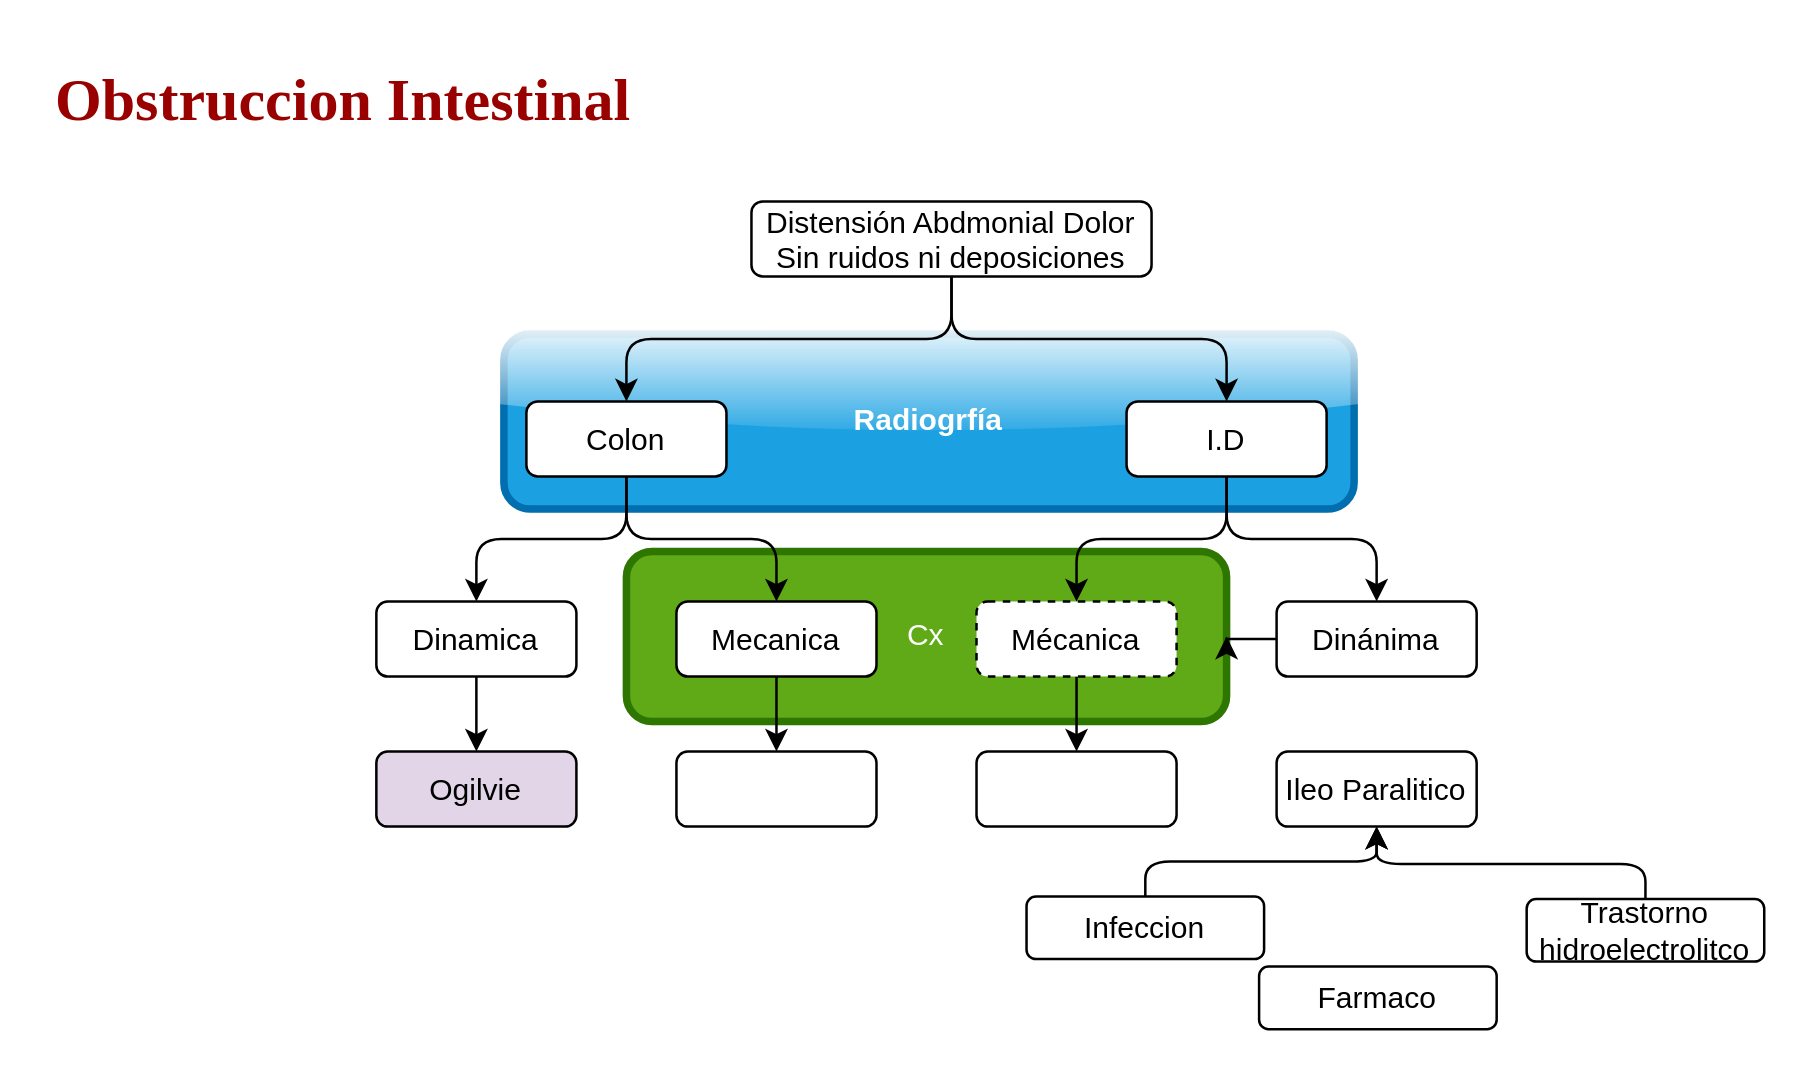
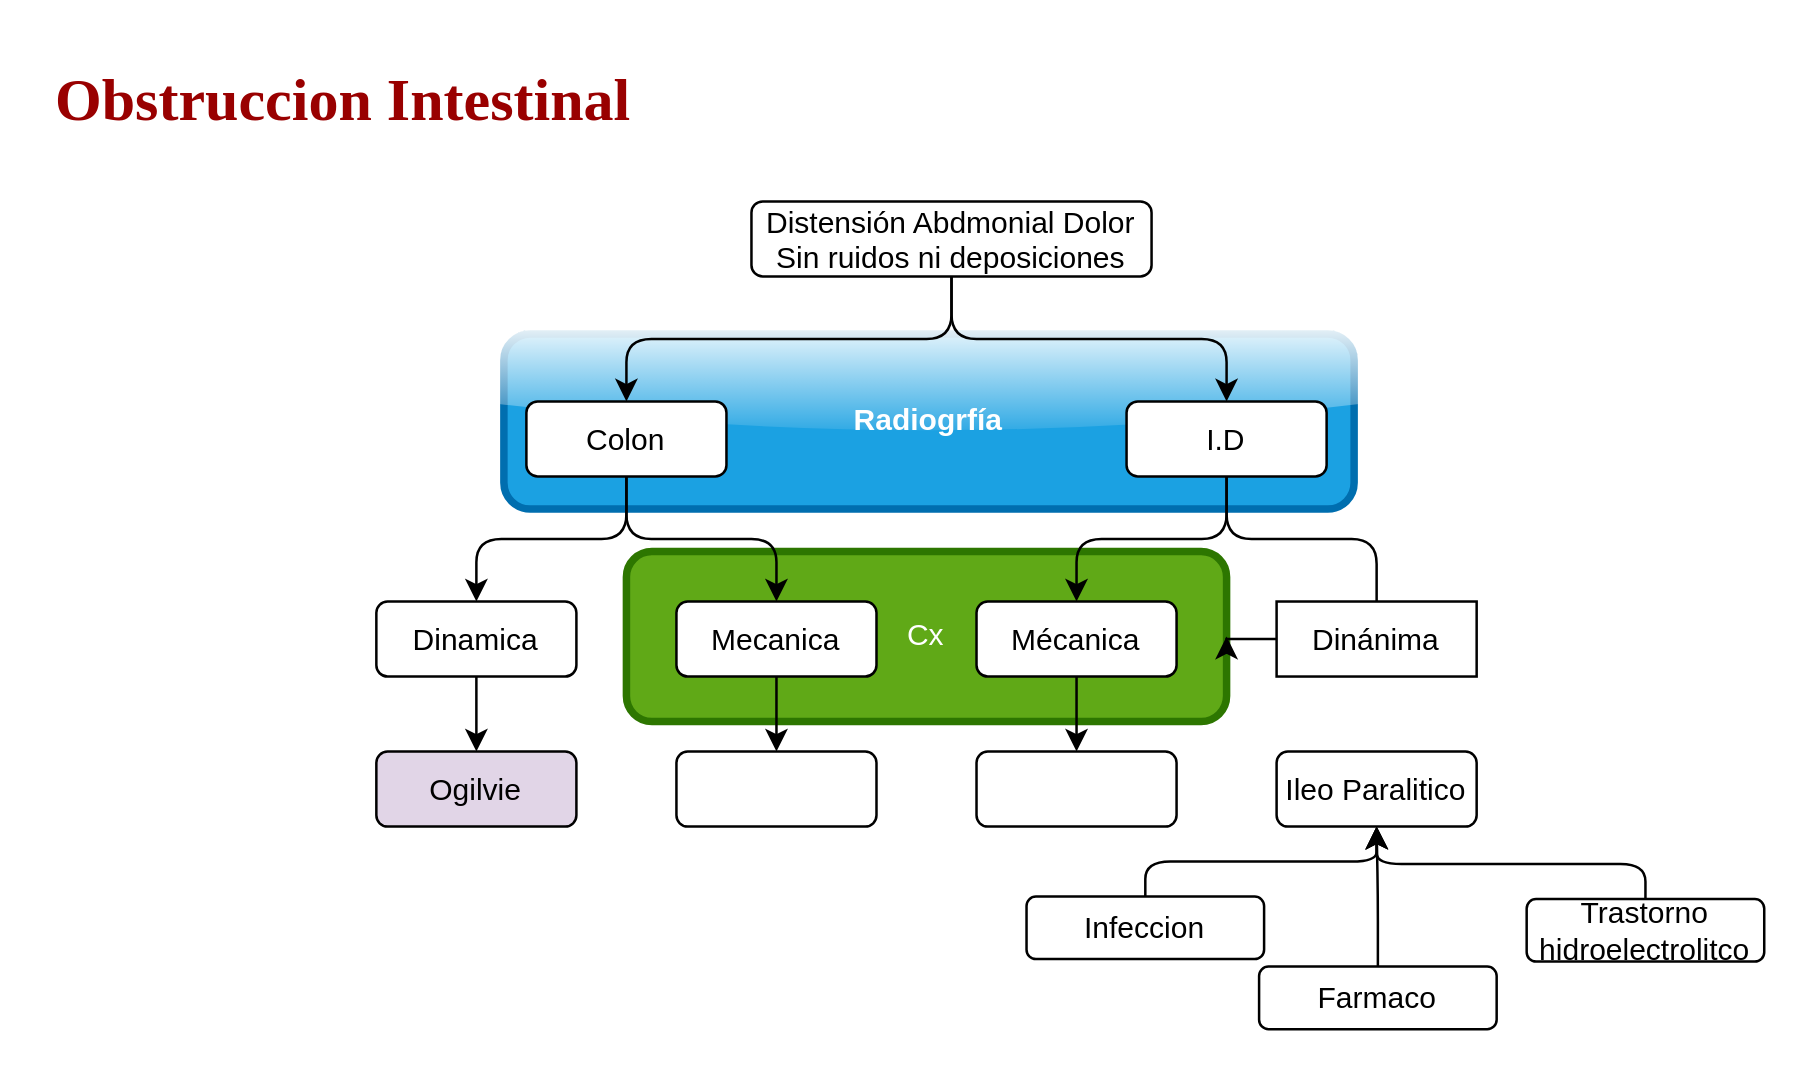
  <mxCell id="0" />
  <mxCell id="1" parent="0" />
  <mxCell id="2" value="Cx" style="rounded=1;whiteSpace=wrap;html=1;fillColor=#60a917;fontColor=#ffffff;strokeColor=#2D7600;strokeWidth=3;glass=0;" vertex="1" parent="1"><mxGeometry x="250" y="220" width="240" height="68" as="geometry" /></mxCell>
  <mxCell id="3" value="&lt;b&gt;Radiogrfía&lt;/b&gt;" style="rounded=1;whiteSpace=wrap;html=1;fillColor=#1ba1e2;strokeColor=#006EAF;glass=1;fontColor=#ffffff;strokeWidth=3;" vertex="1" parent="1"><mxGeometry x="201" y="133" width="340" height="70" as="geometry" /></mxCell>
  <mxCell id="4" value="&lt;div&gt;Obstruccion Intestinal&lt;br&gt;&lt;/div&gt;" style="text;strokeColor=none;fillColor=none;html=1;fontSize=24;fontStyle=1;verticalAlign=middle;align=left;fontColor=#990000;fontFamily=Verdana;" vertex="1" parent="1"><mxGeometry x="20" width="310" height="40" as="geometry" y="20" /></mxCell>
  <mxCell id="5" value="Distensión Abdmonial Dolor&#10;Sin ruidos ni deposiciones" style="ellipse;shape=label;perimeter=rectanglePerimeter;rounded=1;" vertex="1" parent="1"><mxGeometry x="300" y="80" width="160" height="30" as="geometry" /></mxCell>
  <mxCell id="6" value="Colon" style="rounded=1;" vertex="1" parent="1"><mxGeometry x="210" y="160" width="80" height="30" as="geometry" /></mxCell>
  <mxCell id="7" value="" style="edgeStyle=elbowEdgeStyle;elbow=vertical;" edge="1" source="5" target="6" parent="1"><mxGeometry relative="1" as="geometry" /></mxCell>
  <mxCell id="8" value="I.D" style="rounded=1;" vertex="1" parent="1"><mxGeometry x="450" y="160" width="80" height="30" as="geometry" /></mxCell>
  <mxCell id="9" value="" style="edgeStyle=elbowEdgeStyle;elbow=vertical;" edge="1" source="5" target="8" parent="1"><mxGeometry relative="1" as="geometry" /></mxCell>
  <mxCell id="10" value="" style="edgeStyle=orthogonalEdgeStyle;rounded=0;orthogonalLoop=1;jettySize=auto;html=1;" edge="1" parent="1" source="11" target="31"><mxGeometry relative="1" as="geometry" /></mxCell>
  <mxCell id="11" value="Dinamica" style="rounded=1;" vertex="1" parent="1"><mxGeometry x="150" y="240" width="80" height="30" as="geometry" /></mxCell>
  <mxCell id="12" value="" style="edgeStyle=elbowEdgeStyle;elbow=vertical;" edge="1" source="6" target="11" parent="1"><mxGeometry relative="1" as="geometry" /></mxCell>
  <mxCell id="13" value="" style="edgeStyle=orthogonalEdgeStyle;rounded=0;orthogonalLoop=1;jettySize=auto;html=1;" edge="1" parent="1" source="14" target="22"><mxGeometry relative="1" as="geometry" /></mxCell>
  <mxCell id="14" value="Mecanica" style="rounded=1;" vertex="1" parent="1"><mxGeometry x="270" y="240" width="80" height="30" as="geometry" /></mxCell>
  <mxCell id="15" value="" style="edgeStyle=elbowEdgeStyle;elbow=vertical;" edge="1" source="6" target="14" parent="1"><mxGeometry relative="1" as="geometry" /></mxCell>
  <mxCell id="16" value="" style="edgeStyle=orthogonalEdgeStyle;rounded=0;orthogonalLoop=1;jettySize=auto;html=1;" edge="1" parent="1" source="17" target="23"><mxGeometry relative="1" as="geometry" /></mxCell>
- <mxCell id="17" value="Mécanica" style="rounded=1;dashed=1;" vertex="1" parent="1"><mxGeometry x="390" y="240" width="80" height="30" as="geometry" /></mxCell>
+ <mxCell id="17" value="Mécanica" style="rounded=1;" vertex="1" parent="1"><mxGeometry x="390" y="240" width="80" height="30" as="geometry" /></mxCell>
  <mxCell id="18" value="" style="edgeStyle=elbowEdgeStyle;elbow=vertical;" edge="1" source="8" target="17" parent="1"><mxGeometry relative="1" as="geometry" /></mxCell>
  <mxCell id="19" value="" style="edgeStyle=orthogonalEdgeStyle;rounded=0;orthogonalLoop=1;jettySize=auto;html=1;" edge="1" parent="1" source="20" target="2"><mxGeometry relative="1" as="geometry" /></mxCell>
- <mxCell id="20" value="Dinánima" style="rounded=1;" vertex="1" parent="1"><mxGeometry x="510" y="240" width="80" height="30" as="geometry" /></mxCell>
- <mxCell id="21" value="" style="edgeStyle=elbowEdgeStyle;elbow=vertical;" edge="1" source="8" target="20" parent="1"><mxGeometry relative="1" as="geometry" /></mxCell>
+ <mxCell id="20" value="Dinánima" style="rounded=0;" vertex="1" parent="1"><mxGeometry x="510" y="240" width="80" height="30" as="geometry" /></mxCell>
+ <mxCell id="21" value="" style="edgeStyle=elbowEdgeStyle;elbow=vertical;endArrow=none;" edge="1" source="8" target="20" parent="1"><mxGeometry relative="1" as="geometry" /></mxCell>
  <mxCell id="22" value="" style="rounded=1;" vertex="1" parent="1"><mxGeometry x="270" y="300" width="80" height="30" as="geometry" /></mxCell>
  <mxCell id="23" value="" style="rounded=1;" vertex="1" parent="1"><mxGeometry x="390" y="300" width="80" height="30" as="geometry" /></mxCell>
  <mxCell id="24" value="Ileo Paralitico" style="rounded=1;" vertex="1" parent="1"><mxGeometry x="510" y="300" width="80" height="30" as="geometry" /></mxCell>
  <mxCell id="25" style="edgeStyle=elbowEdgeStyle;rounded=1;orthogonalLoop=1;jettySize=auto;html=1;entryX=0.5;entryY=1;entryDx=0;entryDy=0;elbow=vertical;" edge="1" parent="1" source="26" target="24"><mxGeometry relative="1" as="geometry" /></mxCell>
  <mxCell id="26" value="Infeccion" style="ellipse;whiteSpace=wrap;html=1;shape=label;perimeter=rectanglePerimeter;rounded=1;" vertex="1" parent="1"><mxGeometry x="410" y="358" width="95" height="25" as="geometry" /></mxCell>
+ <mxCell id="27" style="edgeStyle=elbowEdgeStyle;rounded=1;orthogonalLoop=1;jettySize=auto;html=1;entryX=0.5;entryY=1;entryDx=0;entryDy=0;elbow=vertical;" edge="1" parent="1" source="28" target="24"><mxGeometry relative="1" as="geometry" /></mxCell>
  <mxCell id="28" value="Farmaco" style="ellipse;whiteSpace=wrap;html=1;shape=label;perimeter=rectanglePerimeter;rounded=1;" vertex="1" parent="1"><mxGeometry x="503" y="386" width="95" height="25" as="geometry" /></mxCell>
  <mxCell id="29" style="edgeStyle=elbowEdgeStyle;rounded=1;orthogonalLoop=1;jettySize=auto;html=1;entryX=0.5;entryY=1;entryDx=0;entryDy=0;elbow=vertical;" edge="1" parent="1" source="30" target="24"><mxGeometry relative="1" as="geometry" /></mxCell>
  <mxCell id="30" value="Trastorno hidroelectrolitco" style="ellipse;whiteSpace=wrap;html=1;shape=label;perimeter=rectanglePerimeter;rounded=1;" vertex="1" parent="1"><mxGeometry x="610" y="359" width="95" height="25" as="geometry" /></mxCell>
  <mxCell id="31" value="Ogilvie" style="rounded=1;fillColor=#e1d5e7;" vertex="1" parent="1"><mxGeometry x="150" y="300" width="80" height="30" as="geometry" /></mxCell>
